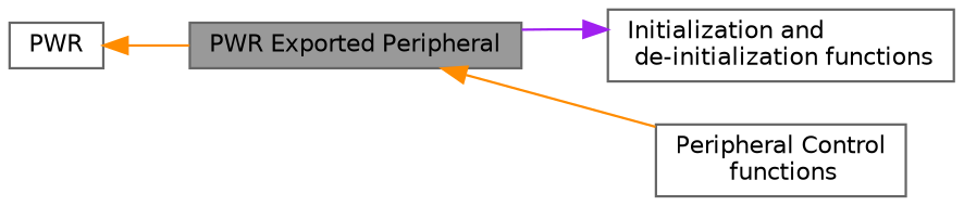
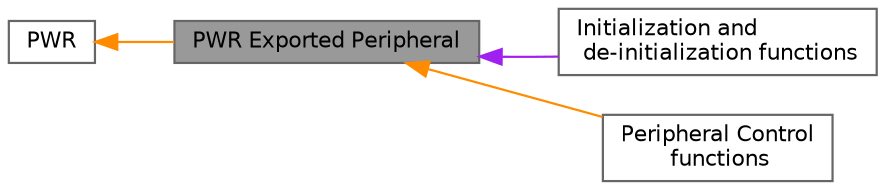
  digraph {
    rankdir=LR
    node [color=grey40 fillcolor=white fontname=Helvetica fontsize=10 shape=box style=filled]
    edge [color=darkorange dir=back fontname=Helvetica fontsize=10 labelfontname=Helvetica labelfontsize=10 shape=plaintext style=solid]
    n1 [height=0.2 label=PWR width=0.4]
    n2 [color=gray40 fillcolor=grey60 fontcolor=black height=0.2 label="PWR Exported Peripheral" width=0.4]
    n3 [height=0.2 label="Initialization and\l de-initialization functions" width=0.4]
    n4 [height=0.2 label="Peripheral Control\l functions" width=0.4]
    n1 -> n2
-   n3 -> n2 [color=purple]
+   n2 -> n3 [color=purple]
    n2 -> n4
  }
